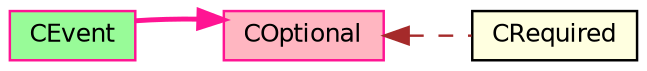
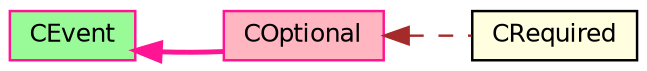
  digraph {
    rankdir=LR
    node [color=deeppink fontname=Helvetica fontsize=10 shape=record style=filled]
    edge [dir=back fontname=Helvetica fontsize=10 labelfontname=Helvetica labelfontsize=10]
    n1 [fillcolor=palegreen height=0.2 label=CEvent width=0.4]
    n2 [fillcolor=lightpink height=0.2 label=COptional width=0.4]
    n3 [color=black fillcolor=lightyellow height=0.2 label=CRequired width=0.4]
-   n2 -> n1 [color=deeppink style=bold]
+   n1 -> n2 [color=deeppink style=bold]
    n2 -> n3 [color=brown style=dashed]
  }
